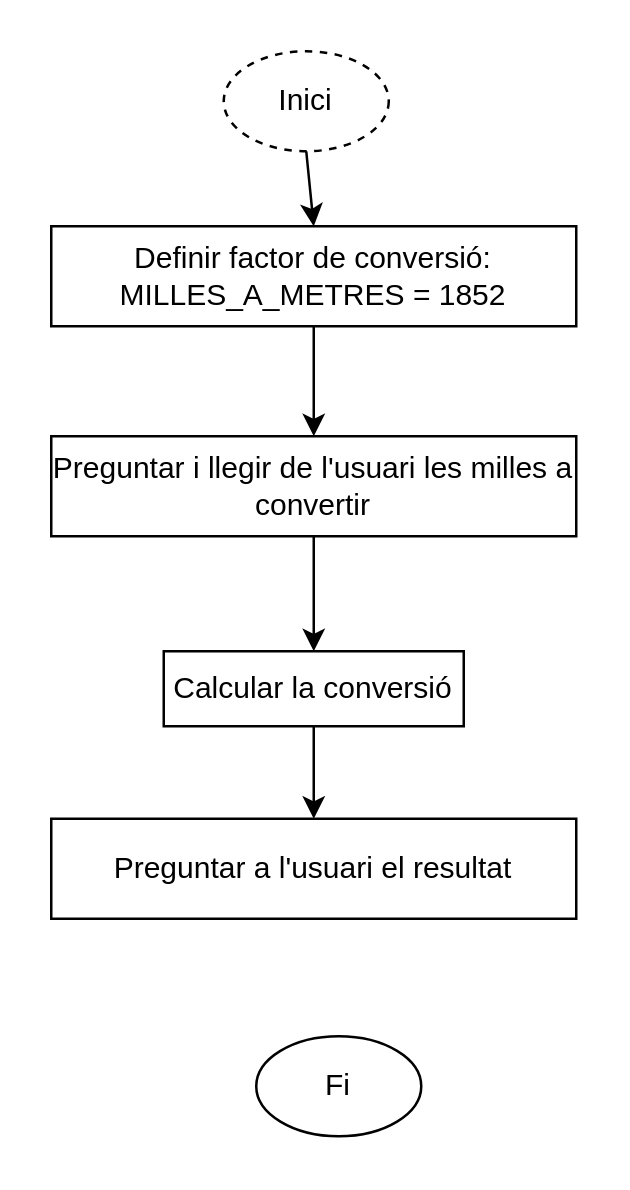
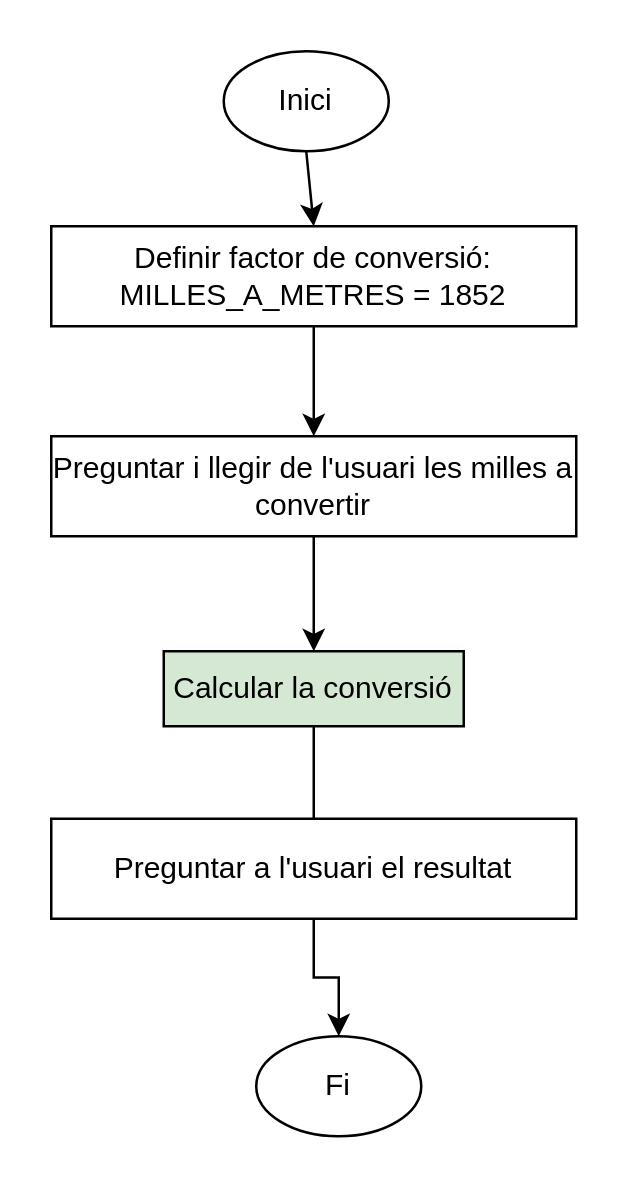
  <mxCell id="0" />
  <mxCell id="1" parent="0" />
- <mxCell id="2" value="Inici" style="ellipse;whiteSpace=wrap;html=1;dashed=1;" vertex="1" parent="1"><mxGeometry x="89" y="20" width="66" height="40" as="geometry" /></mxCell>
+ <mxCell id="2" value="Inici" style="ellipse;whiteSpace=wrap;html=1;" vertex="1" parent="1"><mxGeometry x="89" y="20" width="66" height="40" as="geometry" /></mxCell>
  <mxCell id="3" value="Fi" style="ellipse;whiteSpace=wrap;html=1;" vertex="1" parent="1"><mxGeometry x="102" y="414" width="66" height="40" as="geometry" /></mxCell>
  <mxCell id="4" value="" style="edgeStyle=orthogonalEdgeStyle;rounded=0;orthogonalLoop=1;jettySize=auto;html=1;" edge="1" parent="1" source="5" target="7"><mxGeometry relative="1" as="geometry" /></mxCell>
  <mxCell id="5" value="Definir factor de conversió: MILLES_A_METRES = 1852" style="rounded=0;whiteSpace=wrap;html=1;" vertex="1" parent="1"><mxGeometry x="20" y="90" width="210" height="40" as="geometry" /></mxCell>
  <mxCell id="6" value="" style="edgeStyle=orthogonalEdgeStyle;rounded=0;orthogonalLoop=1;jettySize=auto;html=1;" edge="1" parent="1" source="7" target="9"><mxGeometry relative="1" as="geometry" /></mxCell>
  <mxCell id="7" value="Preguntar i llegir de l'usuari les milles a convertir" style="rounded=0;whiteSpace=wrap;html=1;" vertex="1" parent="1"><mxGeometry x="20" y="174" width="210" height="40" as="geometry" /></mxCell>
- <mxCell id="8" value="" style="edgeStyle=orthogonalEdgeStyle;rounded=0;orthogonalLoop=1;jettySize=auto;html=1;" edge="1" parent="1" source="9" target="11"><mxGeometry relative="1" as="geometry" /></mxCell>
- <mxCell id="9" value="Calcular la conversió" style="rounded=0;whiteSpace=wrap;html=1;" vertex="1" parent="1"><mxGeometry x="65" y="260" width="120" height="30" as="geometry" /></mxCell>
+ <mxCell id="8" value="" style="edgeStyle=orthogonalEdgeStyle;rounded=0;orthogonalLoop=1;jettySize=auto;html=1;endArrow=none;" edge="1" parent="1" source="9" target="11"><mxGeometry relative="1" as="geometry" /></mxCell>
+ <mxCell id="9" value="Calcular la conversió" style="rounded=0;whiteSpace=wrap;html=1;fillColor=#d5e8d4;" vertex="1" parent="1"><mxGeometry x="65" y="260" width="120" height="30" as="geometry" /></mxCell>
+ <mxCell id="10" value="" style="edgeStyle=orthogonalEdgeStyle;rounded=0;orthogonalLoop=1;jettySize=auto;html=1;" edge="1" parent="1" source="11" target="3"><mxGeometry relative="1" as="geometry" /></mxCell>
  <mxCell id="11" value="Preguntar a l'usuari el resultat" style="rounded=0;whiteSpace=wrap;html=1;" vertex="1" parent="1"><mxGeometry x="20" y="327" width="210" height="40" as="geometry" /></mxCell>
  <mxCell id="12" value="" style="endArrow=classic;html=1;rounded=0;exitX=0.5;exitY=1;exitDx=0;exitDy=0;entryX=0.5;entryY=0;entryDx=0;entryDy=0;" edge="1" parent="1" source="2" target="5"><mxGeometry width="50" height="50" relative="1" as="geometry"><mxPoint x="279" y="135" as="sourcePoint" /><mxPoint x="329" y="85" as="targetPoint" /></mxGeometry></mxCell>
